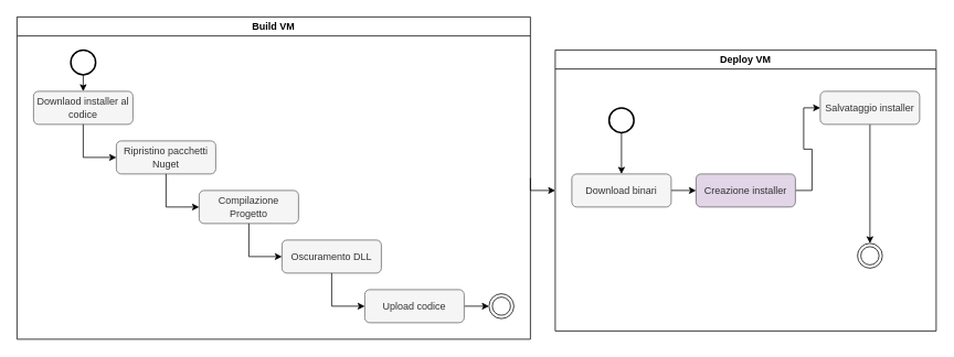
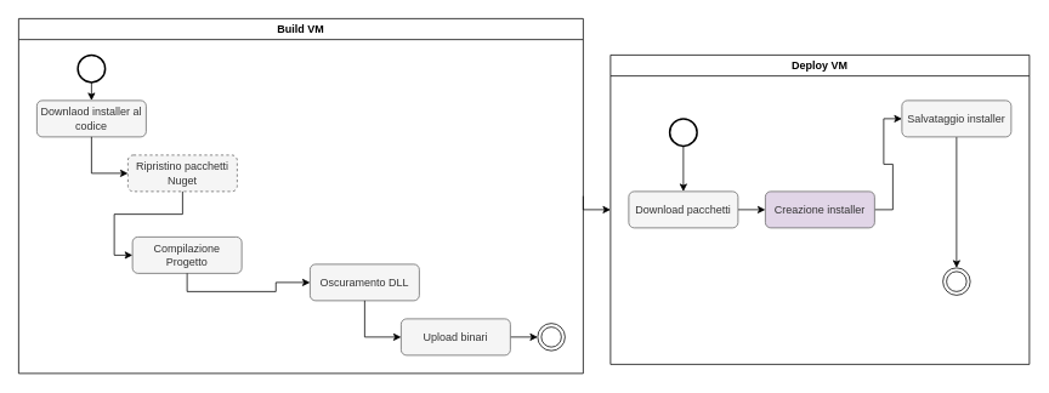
  <mxCell id="0" />
  <mxCell id="1" parent="0" />
  <mxCell id="2" style="edgeStyle=orthogonalEdgeStyle;rounded=0;orthogonalLoop=1;jettySize=auto;html=1;exitX=1;exitY=0.5;exitDx=0;exitDy=0;entryX=0;entryY=0.5;entryDx=0;entryDy=0;" edge="1" parent="1" source="3" target="17"><mxGeometry relative="1" as="geometry"><Array as="points"><mxPoint x="640" y="230" /></Array></mxGeometry></mxCell>
  <mxCell id="3" value="Build VM" style="swimlane;" parent="1" vertex="1"><mxGeometry x="20" y="20" width="620" height="390" as="geometry" /></mxCell>
- <mxCell id="4" value="Ripristino pacchetti Nuget" style="rounded=1;whiteSpace=wrap;html=1;fontSize=12;glass=0;strokeWidth=1;shadow=0;fillColor=#f5f5f5;strokeColor=#666666;fontColor=#333333;" parent="3" vertex="1"><mxGeometry x="120" y="150" width="120" height="40" as="geometry" /></mxCell>
- <mxCell id="5" value="Compilazione Progetto" style="rounded=1;whiteSpace=wrap;html=1;fontSize=12;glass=0;strokeWidth=1;shadow=0;fillColor=#f5f5f5;strokeColor=#666666;fontColor=#333333;" parent="3" vertex="1"><mxGeometry x="220" y="210" width="120" height="40" as="geometry" /></mxCell>
+ <mxCell id="4" value="Ripristino pacchetti Nuget" style="rounded=1;whiteSpace=wrap;html=1;fontSize=12;glass=0;strokeWidth=1;shadow=0;fillColor=#f5f5f5;strokeColor=#666666;fontColor=#333333;dashed=1;" parent="3" vertex="1"><mxGeometry x="120" y="150" width="120" height="40" as="geometry" /></mxCell>
+ <mxCell id="5" value="Compilazione Progetto" style="rounded=1;whiteSpace=wrap;html=1;fontSize=12;glass=0;strokeWidth=1;shadow=0;fillColor=#f5f5f5;strokeColor=#666666;fontColor=#333333;" parent="3" vertex="1"><mxGeometry x="125" y="240" width="120" height="40" as="geometry" /></mxCell>
  <mxCell id="6" value="Oscuramento DLL" style="rounded=1;whiteSpace=wrap;html=1;fontSize=12;glass=0;strokeWidth=1;shadow=0;fillColor=#f5f5f5;strokeColor=#666666;fontColor=#333333;" parent="3" vertex="1"><mxGeometry x="320" y="270" width="120" height="40" as="geometry" /></mxCell>
  <mxCell id="7" value="Downlaod installer al codice" style="rounded=1;whiteSpace=wrap;html=1;fontSize=12;glass=0;strokeWidth=1;shadow=0;fillColor=#f5f5f5;strokeColor=#666666;fontColor=#333333;" parent="3" vertex="1"><mxGeometry x="20" y="90" width="120" height="40" as="geometry" /></mxCell>
  <mxCell id="8" style="edgeStyle=orthogonalEdgeStyle;rounded=0;orthogonalLoop=1;jettySize=auto;html=1;exitX=1;exitY=0.5;exitDx=0;exitDy=0;entryX=0;entryY=0.5;entryDx=0;entryDy=0;entryPerimeter=0;" edge="1" parent="3" source="9"><mxGeometry relative="1" as="geometry"><mxPoint x="570" y="350" as="targetPoint" /></mxGeometry></mxCell>
- <mxCell id="9" value="Upload codice" style="rounded=1;whiteSpace=wrap;html=1;fontSize=12;glass=0;strokeWidth=1;shadow=0;fillColor=#f5f5f5;strokeColor=#666666;fontColor=#333333;" parent="3" vertex="1"><mxGeometry x="420" y="330" width="120" height="40" as="geometry" /></mxCell>
+ <mxCell id="9" value="Upload binari" style="rounded=1;whiteSpace=wrap;html=1;fontSize=12;glass=0;strokeWidth=1;shadow=0;fillColor=#f5f5f5;strokeColor=#666666;fontColor=#333333;" parent="3" vertex="1"><mxGeometry x="420" y="330" width="120" height="40" as="geometry" /></mxCell>
  <mxCell id="10" style="edgeStyle=orthogonalEdgeStyle;rounded=0;orthogonalLoop=1;jettySize=auto;html=1;exitX=0.5;exitY=1;exitDx=0;exitDy=0;entryX=0;entryY=0.5;entryDx=0;entryDy=0;" edge="1" parent="3" source="7" target="4"><mxGeometry relative="1" as="geometry"><mxPoint x="80" y="170" as="targetPoint" /></mxGeometry></mxCell>
  <mxCell id="11" style="edgeStyle=orthogonalEdgeStyle;rounded=0;orthogonalLoop=1;jettySize=auto;html=1;exitX=0.5;exitY=1;exitDx=0;exitDy=0;entryX=0;entryY=0.5;entryDx=0;entryDy=0;" edge="1" parent="3" source="4" target="5"><mxGeometry relative="1" as="geometry"><mxPoint x="180" y="230" as="targetPoint" /></mxGeometry></mxCell>
  <mxCell id="12" style="edgeStyle=orthogonalEdgeStyle;rounded=0;orthogonalLoop=1;jettySize=auto;html=1;exitX=0.5;exitY=1;exitDx=0;exitDy=0;entryX=0;entryY=0.5;entryDx=0;entryDy=0;" edge="1" parent="3" source="5" target="6"><mxGeometry relative="1" as="geometry"><mxPoint x="280" y="290" as="targetPoint" /></mxGeometry></mxCell>
  <mxCell id="13" style="edgeStyle=orthogonalEdgeStyle;rounded=0;orthogonalLoop=1;jettySize=auto;html=1;exitX=0.5;exitY=1;exitDx=0;exitDy=0;entryX=0;entryY=0.5;entryDx=0;entryDy=0;" edge="1" parent="3" source="6" target="9"><mxGeometry relative="1" as="geometry"><mxPoint x="380" y="350" as="targetPoint" /></mxGeometry></mxCell>
  <mxCell id="14" style="edgeStyle=orthogonalEdgeStyle;rounded=0;orthogonalLoop=1;jettySize=auto;html=1;exitX=0.5;exitY=1;exitDx=0;exitDy=0;exitPerimeter=0;entryX=0.5;entryY=0;entryDx=0;entryDy=0;" edge="1" parent="3" source="15" target="7"><mxGeometry relative="1" as="geometry" /></mxCell>
  <mxCell id="15" value="" style="strokeWidth=2;html=1;shape=mxgraph.flowchart.start_2;whiteSpace=wrap;" vertex="1" parent="3"><mxGeometry x="65" y="40" width="30" height="30" as="geometry" /></mxCell>
  <mxCell id="16" value="" style="ellipse;shape=doubleEllipse;whiteSpace=wrap;html=1;aspect=fixed;" vertex="1" parent="3"><mxGeometry x="570" y="335" width="30" height="30" as="geometry" /></mxCell>
  <mxCell id="17" value="Deploy VM" style="swimlane;startSize=23;" parent="1" vertex="1"><mxGeometry x="670" y="60" width="460" height="340" as="geometry" /></mxCell>
  <mxCell id="18" style="edgeStyle=orthogonalEdgeStyle;rounded=0;orthogonalLoop=1;jettySize=auto;html=1;exitX=1;exitY=0.5;exitDx=0;exitDy=0;entryX=0;entryY=0.5;entryDx=0;entryDy=0;" edge="1" parent="17" source="19" target="21"><mxGeometry relative="1" as="geometry" /></mxCell>
- <mxCell id="19" value="Download binari" style="rounded=1;whiteSpace=wrap;html=1;fontSize=12;glass=0;strokeWidth=1;shadow=0;fillColor=#f5f5f5;strokeColor=#666666;fontColor=#333333;" parent="17" vertex="1"><mxGeometry x="20" y="150" width="120" height="40" as="geometry" /></mxCell>
+ <mxCell id="19" value="Download pacchetti" style="rounded=1;whiteSpace=wrap;html=1;fontSize=12;glass=0;strokeWidth=1;shadow=0;fillColor=#f5f5f5;strokeColor=#666666;fontColor=#333333;" parent="17" vertex="1"><mxGeometry x="20" y="150" width="120" height="40" as="geometry" /></mxCell>
  <mxCell id="20" style="edgeStyle=orthogonalEdgeStyle;rounded=0;orthogonalLoop=1;jettySize=auto;html=1;exitX=1;exitY=0.5;exitDx=0;exitDy=0;entryX=0;entryY=0.5;entryDx=0;entryDy=0;" edge="1" parent="17" source="21" target="23"><mxGeometry relative="1" as="geometry" /></mxCell>
  <mxCell id="21" value="Creazione installer" style="rounded=1;whiteSpace=wrap;html=1;fontSize=12;glass=0;strokeWidth=1;shadow=0;fillColor=#e1d5e7;strokeColor=#666666;fontColor=#333333;" parent="17" vertex="1"><mxGeometry x="170" y="150" width="120" height="40" as="geometry" /></mxCell>
  <mxCell id="22" style="edgeStyle=orthogonalEdgeStyle;rounded=0;orthogonalLoop=1;jettySize=auto;html=1;exitX=0.5;exitY=1;exitDx=0;exitDy=0;entryX=0.5;entryY=0;entryDx=0;entryDy=0;" edge="1" parent="17" source="23" target="26"><mxGeometry relative="1" as="geometry" /></mxCell>
  <mxCell id="23" value="Salvataggio installer" style="rounded=1;whiteSpace=wrap;html=1;fontSize=12;glass=0;strokeWidth=1;shadow=0;fillColor=#f5f5f5;strokeColor=#666666;fontColor=#333333;" parent="17" vertex="1"><mxGeometry x="320" y="50" width="120" height="40" as="geometry" /></mxCell>
  <mxCell id="24" style="edgeStyle=orthogonalEdgeStyle;rounded=0;orthogonalLoop=1;jettySize=auto;html=1;exitX=0.5;exitY=1;exitDx=0;exitDy=0;exitPerimeter=0;" edge="1" parent="17" source="25" target="19"><mxGeometry relative="1" as="geometry" /></mxCell>
  <mxCell id="25" value="" style="strokeWidth=2;html=1;shape=mxgraph.flowchart.start_2;whiteSpace=wrap;" vertex="1" parent="17"><mxGeometry x="65" y="70" width="30" height="30" as="geometry" /></mxCell>
  <mxCell id="26" value="" style="ellipse;shape=doubleEllipse;whiteSpace=wrap;html=1;aspect=fixed;" vertex="1" parent="17"><mxGeometry x="365" y="234" width="30" height="30" as="geometry" /></mxCell>
